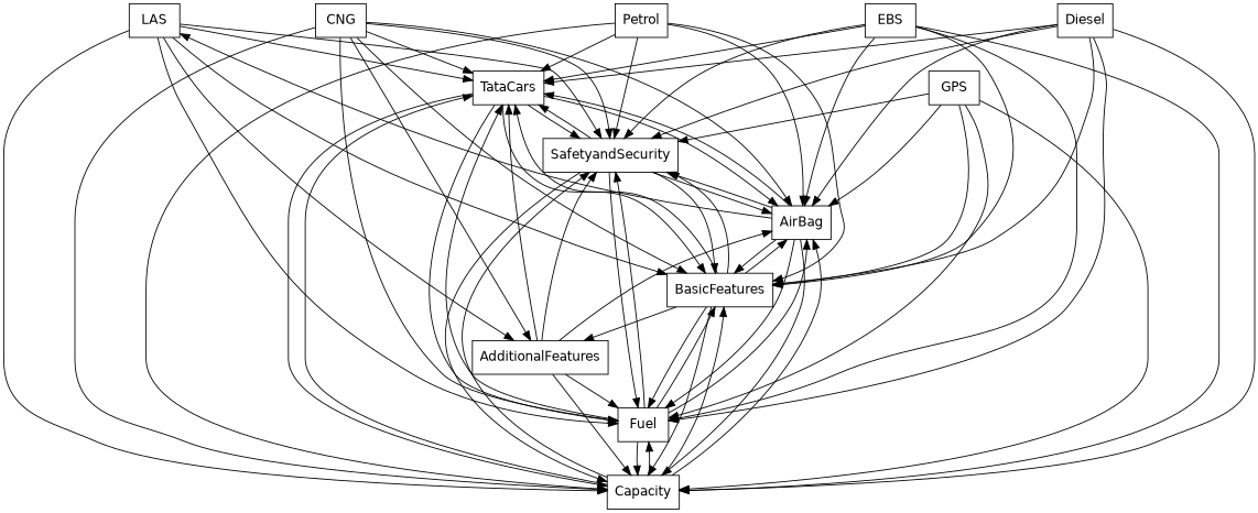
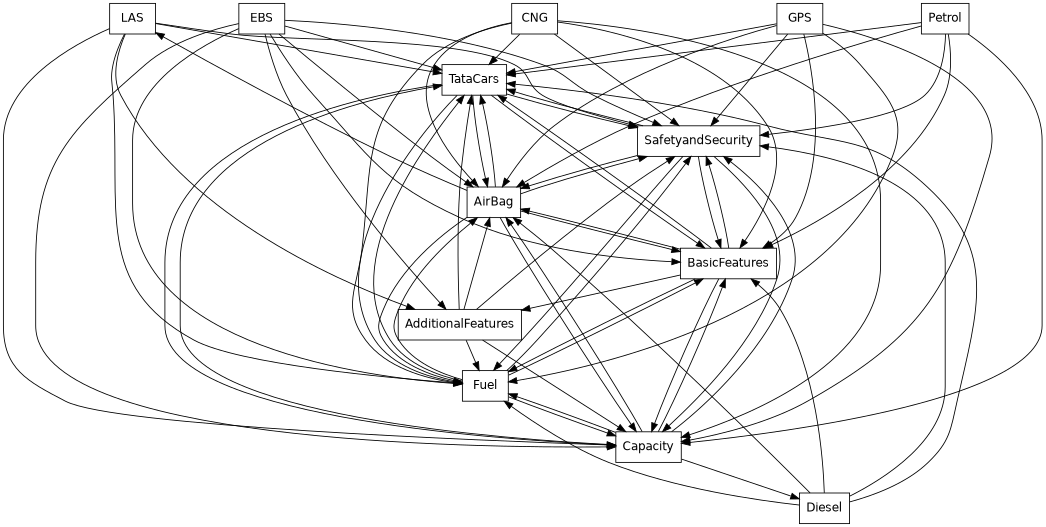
  digraph {
    fontname="DejaVu Sans"
    rankdir=TB
    node [fontname="DejaVu Sans" shape=box]
    edge [arrowhead=normal fontname="DejaVu Sans"]
    n1 [label=LAS]
    n2 [label=TataCars]
    n3 [label=SafetyandSecurity]
    n4 [label=Capacity]
    n5 [label=Fuel]
    n6 [label=BasicFeatures]
    n7 [label=AdditionalFeatures]
    n8 [label=AirBag]
    n9 [label=Petrol]
    n10 [label=CNG]
    n11 [label=EBS]
    n12 [label=Diesel]
    n13 [label=GPS]
    n1 -> n2
    n1 -> n3
    n1 -> n4
    n1 -> n5
-   n1 -> n6
    n1 -> n7
    n2 -> n3
    n2 -> n4
    n2 -> n5
    n2 -> n6
    n2 -> n8
    n3 -> n2
    n3 -> n4
    n3 -> n5
    n3 -> n6
    n3 -> n8
    n4 -> n2
    n4 -> n3
    n4 -> n5
    n4 -> n6
    n4 -> n8
    n5 -> n2
    n5 -> n3
    n5 -> n4
    n5 -> n6
    n5 -> n8
    n6 -> n2
    n6 -> n3
    n6 -> n4
    n6 -> n5
    n6 -> n7
    n6 -> n8
    n7 -> n2
    n7 -> n3
    n7 -> n4
    n7 -> n5
    n7 -> n8
    n8 -> n1
    n8 -> n2
    n8 -> n3
    n8 -> n4
    n8 -> n5
    n8 -> n6
    n9 -> n2
    n9 -> n3
    n9 -> n4
    n9 -> n6
    n9 -> n8
    n10 -> n2
    n10 -> n3
    n10 -> n4
    n10 -> n5
    n10 -> n6
    n10 -> n8
    n11 -> n2
    n11 -> n3
    n11 -> n4
    n11 -> n5
    n11 -> n6
-   n10 -> n7
+   n11 -> n7
    n11 -> n8
    n12 -> n2
    n12 -> n3
-   n12 -> n4
+   n4 -> n12
    n12 -> n5
    n12 -> n6
    n12 -> n8
+   n13 -> n2
    n13 -> n3
    n13 -> n4
    n13 -> n5
    n13 -> n6
    n13 -> n8
  }
